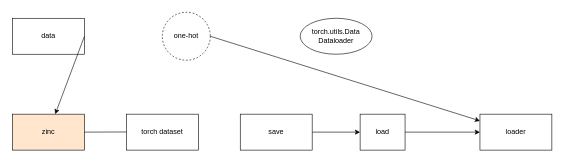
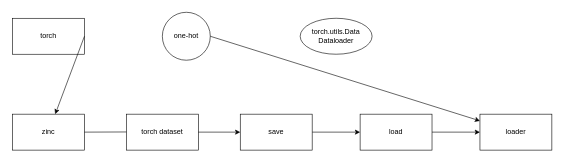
  <mxCell id="0" />
  <mxCell id="1" parent="0" />
- <mxCell id="2" value="data" style="rounded=0;whiteSpace=wrap;html=1;" parent="1" vertex="1"><mxGeometry x="20" y="30" width="120" height="60" as="geometry" /></mxCell>
- <mxCell id="3" value="one-hot" style="ellipse;whiteSpace=wrap;html=1;aspect=fixed;dashed=1;" parent="1" vertex="1"><mxGeometry x="270" y="20" width="80" height="80" as="geometry" /></mxCell>
+ <mxCell id="2" value="torch" style="rounded=0;whiteSpace=wrap;html=1;" parent="1" vertex="1"><mxGeometry x="20" y="30" width="120" height="60" as="geometry" /></mxCell>
+ <mxCell id="3" value="one-hot" style="ellipse;whiteSpace=wrap;html=1;aspect=fixed;" parent="1" vertex="1"><mxGeometry x="270" y="20" width="80" height="80" as="geometry" /></mxCell>
  <mxCell id="4" value="torch.utils.Data Dataloader" style="ellipse;whiteSpace=wrap;html=1;" parent="1" vertex="1"><mxGeometry x="500" y="30" width="120" height="60" as="geometry" /></mxCell>
  <mxCell id="5" value="" style="endArrow=classic;html=1;exitX=1;exitY=0.5;exitDx=0;exitDy=0;" parent="1" source="2" target="7" edge="1"><mxGeometry width="50" height="50" relative="1" as="geometry"><mxPoint x="280" y="170" as="sourcePoint" /><mxPoint x="330" y="120" as="targetPoint" /></mxGeometry></mxCell>
  <mxCell id="6" value="" style="endArrow=classic;html=1;exitX=1;exitY=0.5;exitDx=0;exitDy=0;" parent="1" source="3" target="15" edge="1"><mxGeometry width="50" height="50" relative="1" as="geometry"><mxPoint x="410" y="140" as="sourcePoint" /><mxPoint x="460" y="90" as="targetPoint" /></mxGeometry></mxCell>
- <mxCell id="7" value="zinc" style="rounded=0;whiteSpace=wrap;html=1;fillColor=#ffe6cc;" vertex="1" parent="1"><mxGeometry x="20" y="190" width="120" height="60" as="geometry" /></mxCell>
+ <mxCell id="7" value="zinc" style="rounded=0;whiteSpace=wrap;html=1;" vertex="1" parent="1"><mxGeometry x="20" y="190" width="120" height="60" as="geometry" /></mxCell>
  <mxCell id="8" value="" style="endArrow=classic;html=1;entryX=0;entryY=0.5;entryDx=0;entryDy=0;exitX=1;exitY=0.5;exitDx=0;exitDy=0;" edge="1" parent="1" source="7"><mxGeometry width="50" height="50" relative="1" as="geometry"><mxPoint x="170" y="220" as="sourcePoint" /><mxPoint x="260" y="219.5" as="targetPoint" /></mxGeometry></mxCell>
  <mxCell id="9" value="torch dataset" style="rounded=0;whiteSpace=wrap;html=1;" vertex="1" parent="1"><mxGeometry x="210" y="190" width="120" height="60" as="geometry" /></mxCell>
  <mxCell id="10" value="" style="edgeStyle=none;html=1;" edge="1" parent="1" source="11" target="14"><mxGeometry relative="1" as="geometry" /></mxCell>
  <mxCell id="11" value="save" style="rounded=0;whiteSpace=wrap;html=1;" vertex="1" parent="1"><mxGeometry x="400" y="190" width="120" height="60" as="geometry" /></mxCell>
+ <mxCell id="12" value="" style="endArrow=classic;html=1;exitX=1;exitY=0.5;exitDx=0;exitDy=0;entryX=0;entryY=0.5;entryDx=0;entryDy=0;" edge="1" parent="1" source="9" target="11"><mxGeometry width="50" height="50" relative="1" as="geometry"><mxPoint x="360" y="70" as="sourcePoint" /><mxPoint x="510" y="70" as="targetPoint" /></mxGeometry></mxCell>
  <mxCell id="13" value="" style="edgeStyle=none;html=1;" edge="1" parent="1" source="14" target="15"><mxGeometry relative="1" as="geometry" /></mxCell>
- <mxCell id="14" value="load" style="rounded=0;whiteSpace=wrap;html=1;" vertex="1" parent="1"><mxGeometry x="600" y="190" width="75" height="60" as="geometry" /></mxCell>
+ <mxCell id="14" value="load" style="rounded=0;whiteSpace=wrap;html=1;" vertex="1" parent="1"><mxGeometry x="600" y="190" width="120" height="60" as="geometry" /></mxCell>
  <mxCell id="15" value="loader" style="rounded=0;whiteSpace=wrap;html=1;" vertex="1" parent="1"><mxGeometry x="800" y="190" width="120" height="60" as="geometry" /></mxCell>
